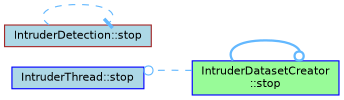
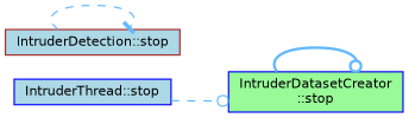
  digraph {
    rankdir=LR
    node [color=blue fillcolor=lightblue fontname=Helvetica fontsize=10 shape=box style=filled]
    edge [arrowhead=odot color=steelblue1 fontname=Helvetica fontsize=10 labelfontname=Helvetica labelfontsize=10 style=dashed]
    n1 [fontcolor=black height=0.2 label="IntruderThread::stop" width=0.4]
    n2 [fillcolor=palegreen height=0.2 label="IntruderDatasetCreator\l::stop" width=0.4]
    n3 [color=brown height=0.2 label="IntruderDetection::stop" width=0.4]
-   n2 -> n1
+   n1 -> n2
    n2 -> n2 [style=bold]
    n3 -> n3 [arrowhead=tee]
  }
